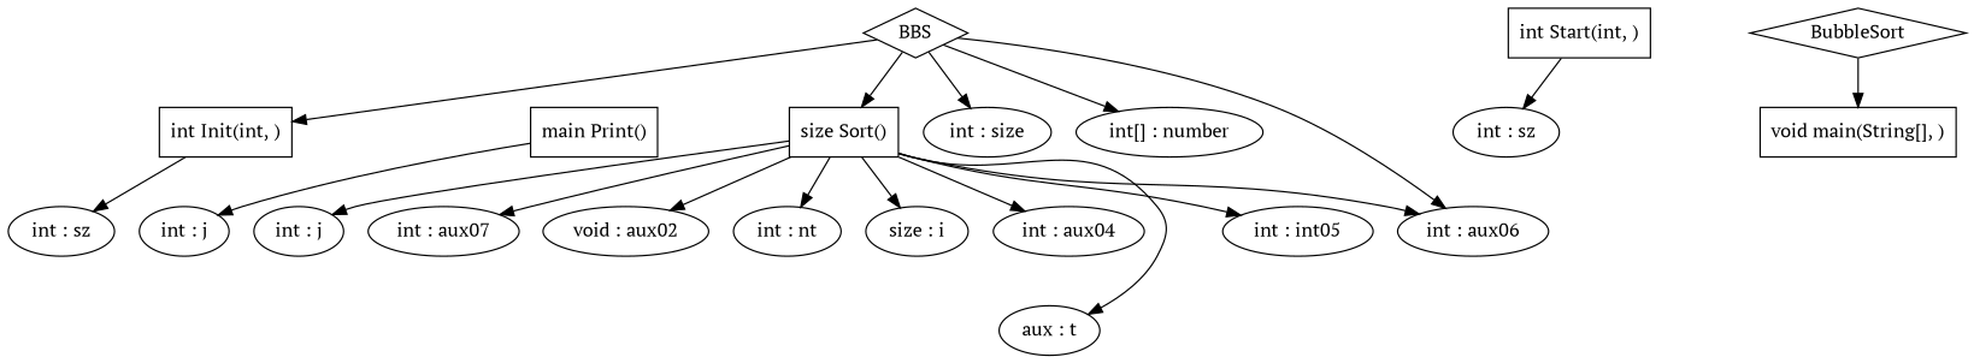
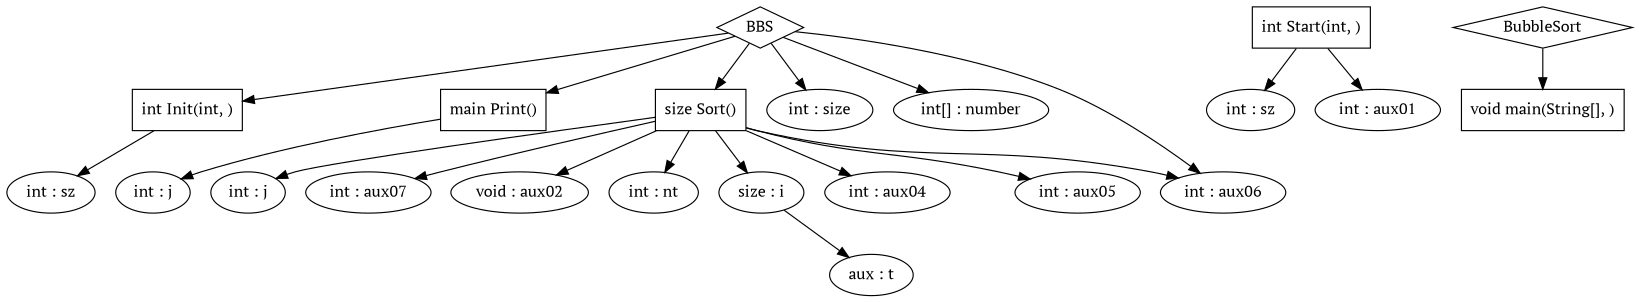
  digraph {
    fontname="PT Serif"
    node [fontname="PT Serif"]
    edge [fontname="PT Serif"]
    n1 [label=BBS shape=diamond]
    n2 [label="int Init(int, )" shape=box]
    n3 [label="main Print()" shape=box]
    n4 [label="size Sort()" shape=box]
    n5 [label="int : size"]
    n6 [label="int[] : number"]
    n7 [label="int : aux06"]
    n8 [label="int : sz"]
    n9 [label="int : j"]
    n10 [label="int Start(int, )" shape=box]
    n11 [label="int : sz"]
+   n12 [label="int : aux01"]
    n13 [label="int : j"]
    n14 [label="int : aux07"]
    n15 [label="void : aux02"]
    n16 [label="int : nt"]
    n17 [label="size : i"]
    n18 [label="int : aux04"]
    n19 [label="aux : t"]
-   n20 [label="int : int05"]
+   n20 [label="int : aux05"]
    n21 [label=BubbleSort shape=diamond]
    n22 [label="void main(String[], )" shape=box]
    n1 -> n2
+   n1 -> n3
    n1 -> n4
    n1 -> n5
    n1 -> n6
    n1 -> n7
    n2 -> n8
    n3 -> n9
    n4 -> n7
    n4 -> n13
    n4 -> n14
    n4 -> n15
    n4 -> n16
    n4 -> n17
    n4 -> n18
-   n4 -> n19
+   n17 -> n19
    n4 -> n20
    n10 -> n11
+   n10 -> n12
    n21 -> n22
  }
